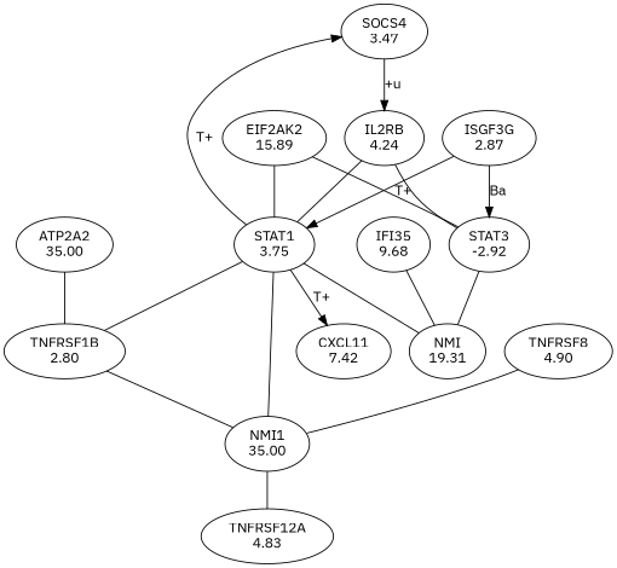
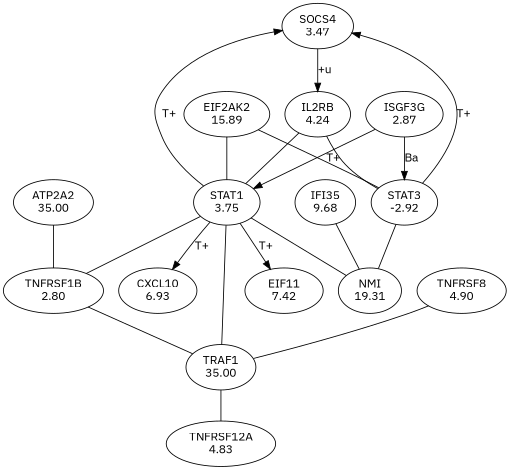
  digraph {
    fontname="IBM Plex Sans"
    node [fontname="IBM Plex Sans"]
    edge [fontname="IBM Plex Sans" arrowhead=none]
    n1 [label="SOCS4\n3.47"]
    n2 [label="IL2RB\n4.24"]
    n3 [label="STAT1\n3.75"]
    n4 [label="STAT3\n-2.92"]
    n5 [label="NMI\n19.31"]
-   n6 [label="CXCL11\n7.42"]
+   n6 [label="EIF11\n7.42"]
+   n7 [label="CXCL10\n6.93"]
    n8 [label="TNFRSF1B\n2.80"]
-   n9 [label="NMI1\n35.00"]
+   n9 [label="TRAF1\n35.00"]
    n10 [label="EIF2AK2\n15.89"]
    n11 [label="IFI35\n9.68"]
    n12 [label="ISGF3G\n2.87"]
    n13 [label="TNFRSF12A\n4.83"]
    n14 [label="ATP2A2\n35.00"]
    n15 [label="TNFRSF8\n4.90"]
    n1 -> n2 [label="+u" arrowhead=""]
    n2 -> n3
    n2 -> n4
    n3 -> n1 [label="T+" arrowhead=""]
    n3 -> n5
    n3 -> n6 [label="T+" arrowhead=""]
+   n3 -> n7 [label="T+" arrowhead=""]
    n3 -> n8
    n3 -> n9
+   n4 -> n1 [label="T+" arrowhead=""]
    n4 -> n5
    n8 -> n9
    n9 -> n13
    n10 -> n3
    n10 -> n4
    n11 -> n5
    n12 -> n3 [label="T+" arrowhead=""]
    n12 -> n4 [label=Ba arrowhead=""]
    n14 -> n8
    n15 -> n9
  }
